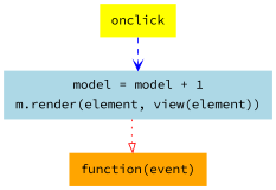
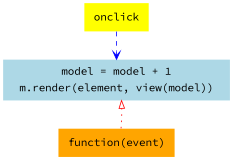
  digraph {
    fontname="Source Code Pro"
    node [fontname="Source Code Pro" shape=plaintext style=filled]
    edge [fontname="Source Code Pro"]
-   n1 [fillcolor=lightblue label=<     <table border="0">       <tr>         <td>model = model + 1</td>       </tr>       <tr>         <td>m.render(element, view(element))</td>       </tr>     </table>   >]
+   n1 [fillcolor=lightblue label=<     <table border="0">       <tr>         <td>model = model + 1</td>       </tr>       <tr>         <td>m.render(element, view(model))</td>       </tr>     </table>   >]
    n2 [fillcolor=orange label=<     <table border="0">       <tr>         <td>function(event)</td>       </tr>     </table>   >]
    n3 [fillcolor=yellow label=<     <table border="0">       <tr>         <td>onclick</td>       </tr>     </table>   >]
-   n1 -> n2 [arrowhead=onormal color=red style=dotted]
+   n2 -> n1 [arrowhead=onormal color=red style=dotted]
    n3 -> n1 [arrowhead=vee color=blue style=dashed]
  }
